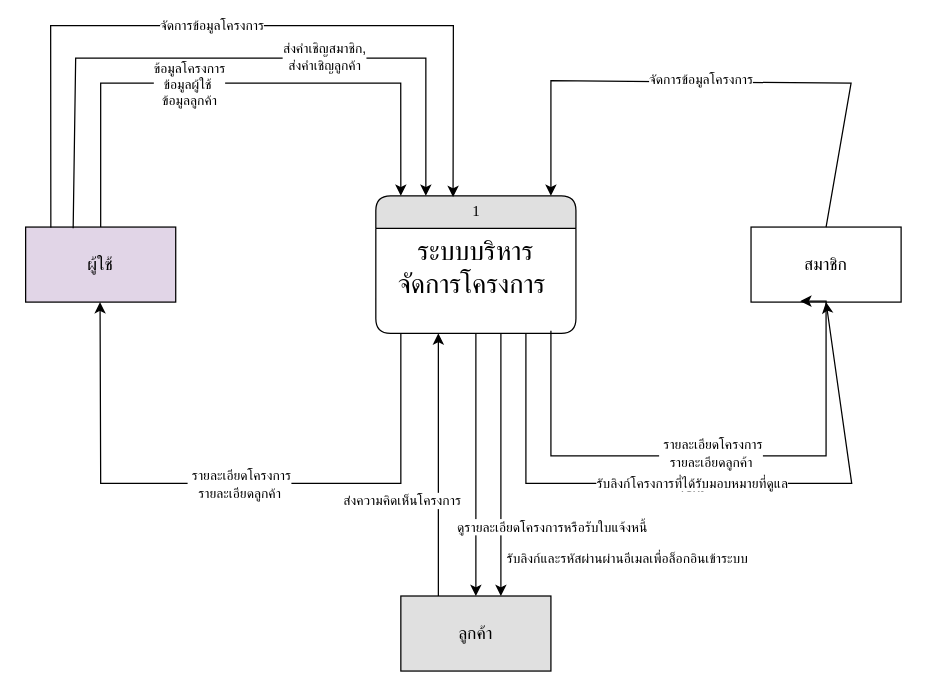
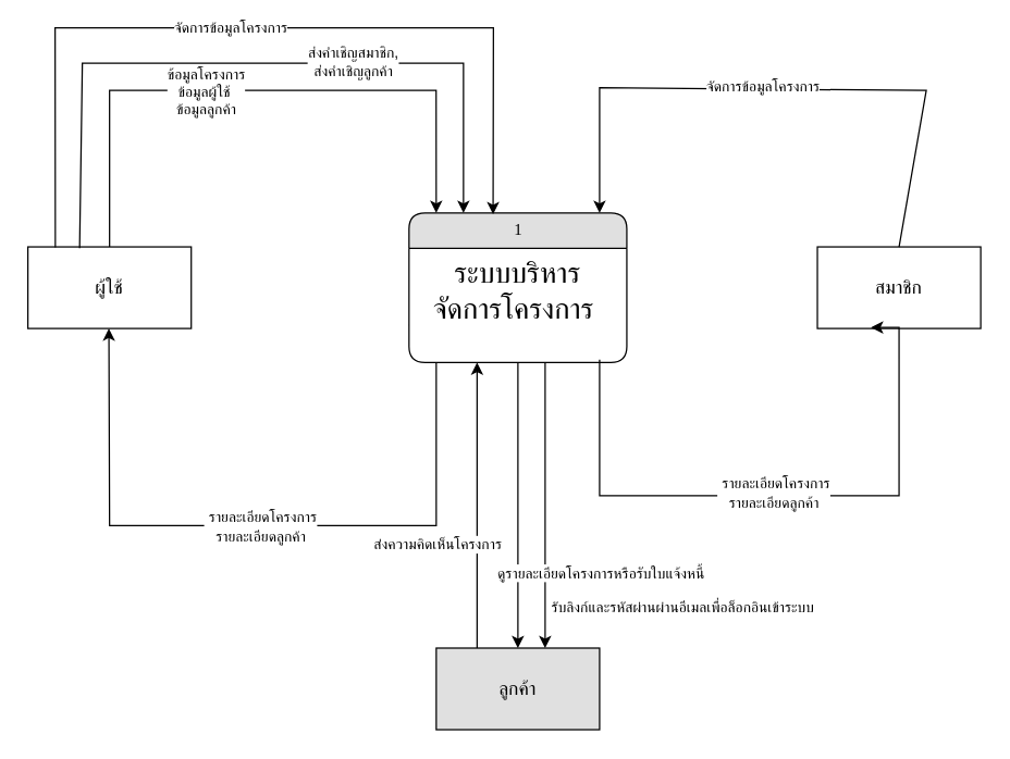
  <mxCell id="0" />
  <mxCell id="1" parent="0" />
  <mxCell id="2" style="edgeStyle=orthogonalEdgeStyle;rounded=0;orthogonalLoop=1;jettySize=auto;html=1;exitX=0;exitY=0.75;exitDx=0;exitDy=0;" edge="1" parent="1" source="3"><mxGeometry relative="1" as="geometry"><mxPoint x="310" y="239" as="targetPoint" /></mxGeometry></mxCell>
  <mxCell id="3" value="1" style="swimlane;html=1;fontStyle=0;childLayout=stackLayout;horizontal=1;startSize=26;fillColor=#e0e0e0;horizontalStack=0;resizeParent=1;resizeLast=0;collapsible=1;marginBottom=0;swimlaneFillColor=#ffffff;align=center;rounded=1;shadow=0;comic=0;labelBackgroundColor=none;strokeWidth=1;fontFamily=Verdana;fontSize=12" parent="1" vertex="1"><mxGeometry x="300" y="156" width="160" height="110" as="geometry"><mxRectangle x="470" y="452" width="50" height="30" as="alternateBounds" /></mxGeometry></mxCell>
  <mxCell id="4" value="&lt;span style=&quot;font-size:16.0pt;line-height:&lt;br/&gt;107%;font-family:&amp;quot;TH SarabunPSK&amp;quot;,sans-serif;mso-fareast-font-family:Calibri;&lt;br/&gt;mso-fareast-theme-font:minor-latin;mso-ansi-language:EN-US;mso-fareast-language:&lt;br/&gt;EN-US;mso-bidi-language:TH&quot; lang=&quot;TH&quot;&gt;ระบบบริหาร&lt;/span&gt;&lt;div&gt;&lt;span style=&quot;font-size:16.0pt;line-height:&lt;br/&gt;107%;font-family:&amp;quot;TH SarabunPSK&amp;quot;,sans-serif;mso-fareast-font-family:Calibri;&lt;br/&gt;mso-fareast-theme-font:minor-latin;mso-ansi-language:EN-US;mso-fareast-language:&lt;br/&gt;EN-US;mso-bidi-language:TH&quot; lang=&quot;TH&quot;&gt;จัดการโครงการ&amp;nbsp;&lt;/span&gt;&lt;/div&gt;" style="text;html=1;strokeColor=none;fillColor=none;spacingLeft=4;spacingRight=4;whiteSpace=wrap;overflow=hidden;rotatable=0;points=[[0,0.5],[1,0.5]];portConstraint=eastwest;align=center;" parent="3" vertex="1"><mxGeometry y="26" width="160" height="54" as="geometry" /></mxCell>
  <mxCell id="5" value="" style="endArrow=classic;html=1;rounded=0;entryX=0.313;entryY=0;entryDx=0;entryDy=0;entryPerimeter=0;exitX=0.5;exitY=0;exitDx=0;exitDy=0;" edge="1" parent="1" source="7"><mxGeometry width="50" height="50" relative="1" as="geometry"><mxPoint x="59.92" y="186" as="sourcePoint" /><mxPoint x="320" y="156" as="targetPoint" /><Array as="points"><mxPoint x="80" y="66" /><mxPoint x="319.92" y="66" /></Array></mxGeometry></mxCell>
  <mxCell id="6" value="ข้อมูลโครงการ&lt;br&gt;ข้อมูลผู้ใช้&amp;nbsp;&lt;br&gt;ข้อมูลลูกค้า" style="edgeLabel;html=1;align=center;verticalAlign=middle;resizable=0;points=[];" vertex="1" connectable="0" parent="5"><mxGeometry x="-0.015" relative="1" as="geometry"><mxPoint x="-34" as="offset" /></mxGeometry></mxCell>
- <mxCell id="7" value="&lt;span style=&quot;font-size: 14px; text-wrap-mode: nowrap;&quot;&gt;ผู้ใช้&lt;/span&gt;" style="whiteSpace=wrap;html=1;fillColor=#e1d5e7;" vertex="1" parent="1"><mxGeometry x="20" y="181" width="120" height="60" as="geometry" /></mxCell>
+ <mxCell id="7" value="&lt;span style=&quot;font-size: 14px; text-wrap-mode: nowrap;&quot;&gt;ผู้ใช้&lt;/span&gt;" style="whiteSpace=wrap;html=1;" vertex="1" parent="1"><mxGeometry x="20" y="181" width="120" height="60" as="geometry" /></mxCell>
  <mxCell id="8" value="&lt;span style=&quot;font-size: 14px; text-wrap-mode: nowrap;&quot;&gt;สมาชิก&lt;/span&gt;" style="whiteSpace=wrap;html=1;" vertex="1" parent="1"><mxGeometry x="600" y="181" width="120" height="60" as="geometry" /></mxCell>
  <mxCell id="9" style="edgeStyle=orthogonalEdgeStyle;rounded=0;orthogonalLoop=1;jettySize=auto;html=1;exitX=0.25;exitY=0;exitDx=0;exitDy=0;" edge="1" parent="1" source="11"><mxGeometry relative="1" as="geometry"><mxPoint x="350" y="266" as="targetPoint" /></mxGeometry></mxCell>
  <mxCell id="10" value="ส่งความคิดเห็นโครงการ" style="edgeLabel;html=1;align=center;verticalAlign=middle;resizable=0;points=[];" vertex="1" connectable="0" parent="9"><mxGeometry x="-0.266" y="-2" relative="1" as="geometry"><mxPoint x="-32" as="offset" /></mxGeometry></mxCell>
  <mxCell id="11" value="&lt;span style=&quot;font-size: 14px; text-wrap-mode: nowrap;&quot;&gt;ลูกค้า&lt;/span&gt;" style="whiteSpace=wrap;html=1;fillColor=#e0e0e0;" vertex="1" parent="1"><mxGeometry x="320" y="476" width="120" height="60" as="geometry" /></mxCell>
  <mxCell id="12" value="" style="endArrow=classic;html=1;rounded=0;shadow=0;entryX=0.675;entryY=0.02;entryDx=0;entryDy=0;entryPerimeter=0;exitX=0.5;exitY=0;exitDx=0;exitDy=0;" edge="1" parent="1" source="8"><mxGeometry width="50" height="50" relative="1" as="geometry"><mxPoint x="680" y="176" as="sourcePoint" /><mxPoint x="440" y="156" as="targetPoint" /><Array as="points"><mxPoint x="680" y="66" /><mxPoint x="440" y="64" /></Array></mxGeometry></mxCell>
  <mxCell id="13" value="จัดการข้อมูลโครงการ" style="edgeLabel;html=1;align=center;verticalAlign=middle;resizable=0;points=[];" vertex="1" connectable="0" parent="12"><mxGeometry x="0.055" y="-2" relative="1" as="geometry"><mxPoint as="offset" /></mxGeometry></mxCell>
  <mxCell id="14" value="" style="endArrow=classic;html=1;rounded=0;exitX=0.75;exitY=0;exitDx=0;exitDy=0;entryX=0.75;entryY=0;entryDx=0;entryDy=0;" edge="1" parent="1"><mxGeometry x="0.44" y="90" width="50" height="50" relative="1" as="geometry"><mxPoint x="400" y="266" as="sourcePoint" /><mxPoint x="400" y="476" as="targetPoint" /><mxPoint as="offset" /></mxGeometry></mxCell>
  <mxCell id="15" value="รับลิงก์และรหัสผ่านผ่านอีเมลเพื่อล็อกอินเข้าระบบ" style="edgeLabel;html=1;align=center;verticalAlign=middle;resizable=0;points=[];" vertex="1" connectable="0" parent="14"><mxGeometry x="0.413" y="1" relative="1" as="geometry"><mxPoint x="99" y="31" as="offset" /></mxGeometry></mxCell>
  <mxCell id="16" value="" style="endArrow=classic;html=1;rounded=0;" edge="1" parent="1"><mxGeometry width="50" height="50" relative="1" as="geometry"><mxPoint x="320" y="266" as="sourcePoint" /><mxPoint x="79.5" y="241" as="targetPoint" /><Array as="points"><mxPoint x="320" y="386" /><mxPoint x="80" y="386" /></Array></mxGeometry></mxCell>
  <mxCell id="17" value="&lt;div&gt;&amp;nbsp;รายละเอียดโครงการ&lt;/div&gt;&lt;div&gt;รายละเอียดลูกค้า&lt;/div&gt;" style="edgeLabel;html=1;align=center;verticalAlign=middle;resizable=0;points=[];" vertex="1" connectable="0" parent="16"><mxGeometry x="-0.036" y="2" relative="1" as="geometry"><mxPoint x="-7" y="-2" as="offset" /></mxGeometry></mxCell>
- <mxCell id="18" value="" style="endArrow=classic;html=1;rounded=0;entryX=0.5;entryY=1;entryDx=0;entryDy=0;exitX=0.75;exitY=1;exitDx=0;exitDy=0;" edge="1" parent="1" source="3" target="8"><mxGeometry width="50" height="50" relative="1" as="geometry"><mxPoint x="430" y="266" as="sourcePoint" /><mxPoint x="730" y="276" as="targetPoint" /><Array as="points"><mxPoint x="420" y="386" /><mxPoint x="680.5" y="386" /></Array></mxGeometry></mxCell>
- <mxCell id="19" value="Text" style="edgeLabel;html=1;align=center;verticalAlign=middle;resizable=0;points=[];" vertex="1" connectable="0" parent="18"><mxGeometry x="-0.047" y="-2" relative="1" as="geometry"><mxPoint as="offset" /></mxGeometry></mxCell>
- <mxCell id="20" value="&lt;span style=&quot;color: rgb(0, 0, 0); font-family: Helvetica; font-size: 11px; font-style: normal; font-variant-ligatures: normal; font-variant-caps: normal; font-weight: 400; letter-spacing: normal; orphans: 2; text-align: center; text-indent: 0px; text-transform: none; widows: 2; word-spacing: 0px; -webkit-text-stroke-width: 0px; white-space: nowrap; background-color: rgb(255, 255, 255); text-decoration-thickness: initial; text-decoration-style: initial; text-decoration-color: initial; display: inline !important; float: none;&quot;&gt;รับลิงก์โครงการที่ได้รับมอบหมายที่ดูแล&lt;/span&gt;" style="edgeLabel;html=1;align=center;verticalAlign=middle;resizable=0;points=[];" vertex="1" connectable="0" parent="18"><mxGeometry x="-0.045" y="1" relative="1" as="geometry"><mxPoint as="offset" /></mxGeometry></mxCell>
  <mxCell id="21" value="" style="endArrow=classic;html=1;rounded=0;exitX=0.75;exitY=0;exitDx=0;exitDy=0;" edge="1" parent="1"><mxGeometry x="0.44" y="90" width="50" height="50" relative="1" as="geometry"><mxPoint x="380" y="266" as="sourcePoint" /><mxPoint x="380" y="476" as="targetPoint" /><mxPoint as="offset" /></mxGeometry></mxCell>
  <mxCell id="22" value="ดูรายละเอียดโครงการหรือรับใบแจ้งหนี้" style="edgeLabel;html=1;align=center;verticalAlign=middle;resizable=0;points=[];" vertex="1" connectable="0" parent="21"><mxGeometry x="0.413" y="1" relative="1" as="geometry"><mxPoint x="59" y="6" as="offset" /></mxGeometry></mxCell>
  <mxCell id="23" value="" style="endArrow=classic;html=1;rounded=0;entryX=0.25;entryY=0;entryDx=0;entryDy=0;" edge="1" parent="1" target="3"><mxGeometry width="50" height="50" relative="1" as="geometry"><mxPoint x="58" y="182" as="sourcePoint" /><mxPoint x="310" y="136" as="targetPoint" /><Array as="points"><mxPoint x="60" y="46" /><mxPoint x="340" y="46" /></Array></mxGeometry></mxCell>
  <mxCell id="24" value="ส่งคำเชิญสมาชิก,&lt;br&gt;ส่งคำเชิญลูกค้า" style="edgeLabel;html=1;align=center;verticalAlign=middle;resizable=0;points=[];" vertex="1" connectable="0" parent="23"><mxGeometry x="0.249" y="2" relative="1" as="geometry"><mxPoint x="7" as="offset" /></mxGeometry></mxCell>
  <mxCell id="25" value="" style="endArrow=classic;html=1;rounded=0;exitX=0.168;exitY=0.006;exitDx=0;exitDy=0;exitPerimeter=0;entryX=0.386;entryY=0.009;entryDx=0;entryDy=0;entryPerimeter=0;" edge="1" parent="1" source="7" target="3"><mxGeometry width="50" height="50" relative="1" as="geometry"><mxPoint x="37" y="182" as="sourcePoint" /><mxPoint x="363" y="146" as="targetPoint" /><Array as="points"><mxPoint x="40" y="20" /><mxPoint x="362" y="20" /></Array></mxGeometry></mxCell>
  <mxCell id="26" value="&lt;span style=&quot;color: rgba(0, 0, 0, 0); font-family: monospace; font-size: 0px; text-align: start; background-color: rgb(251, 251, 251);&quot;&gt;%3CmxGraphModel%3E%3Croot%3E%3CmxCell%20id%3D%220%22%2F%3E%3CmxCell%20id%3D%221%22%20parent%3D%220%22%2F%3E%3CmxCell%20id%3D%222%22%20value%3D%22%E0%B8%88%E0%B8%B1%E0%B8%94%E0%B8%81%E0%B8%B2%E0%B8%A3%E0%B8%82%E0%B9%89%E0%B8%AD%E0%B8%A1%E0%B8%B9%E0%B8%A5%E0%B9%82%E0%B8%84%E0%B8%A3%E0%B8%87%E0%B8%81%E0%B8%B2%E0%B8%A3%22%20style%3D%22edgeLabel%3Bhtml%3D1%3Balign%3Dcenter%3BverticalAlign%3Dmiddle%3Bresizable%3D0%3Bpoints%3D%5B%5D%3B%22%20vertex%3D%221%22%20connectable%3D%220%22%20parent%3D%221%22%3E%3CmxGeometry%20x%3D%22729.727%22%20y%3D%22116.998%22%20as%3D%22geometry%22%2F%3E%3C%2FmxCell%3E%3C%2Froot%3E%3C%2FmxGraphModel%3E&lt;/span&gt;" style="edgeLabel;html=1;align=center;verticalAlign=middle;resizable=0;points=[];" vertex="1" connectable="0" parent="25"><mxGeometry x="-0.013" y="1" relative="1" as="geometry"><mxPoint x="-1" as="offset" /></mxGeometry></mxCell>
  <mxCell id="27" value="จัดการข้อมูลโครงการ" style="edgeLabel;html=1;align=center;verticalAlign=middle;resizable=0;points=[];" vertex="1" connectable="0" parent="25"><mxGeometry x="-0.062" y="1" relative="1" as="geometry"><mxPoint x="-1" as="offset" /></mxGeometry></mxCell>
  <mxCell id="28" style="edgeStyle=orthogonalEdgeStyle;rounded=0;orthogonalLoop=1;jettySize=auto;html=1;entryX=0.328;entryY=0.987;entryDx=0;entryDy=0;entryPerimeter=0;" edge="1" parent="1" target="8"><mxGeometry relative="1" as="geometry"><mxPoint x="440" y="264" as="sourcePoint" /><mxPoint x="650.32" y="241" as="targetPoint" /><Array as="points"><mxPoint x="440" y="364" /><mxPoint x="660" y="364" /><mxPoint x="660" y="240" /></Array></mxGeometry></mxCell>
  <mxCell id="29" value="&lt;div&gt;&amp;nbsp;รายละเอียดโครงการ&lt;/div&gt;&lt;div&gt;รายละเอียดลูกค้า&lt;/div&gt;" style="edgeLabel;html=1;align=center;verticalAlign=middle;resizable=0;points=[];" vertex="1" connectable="0" parent="28"><mxGeometry x="0.218" y="3" relative="1" as="geometry"><mxPoint x="-56" as="offset" /></mxGeometry></mxCell>
